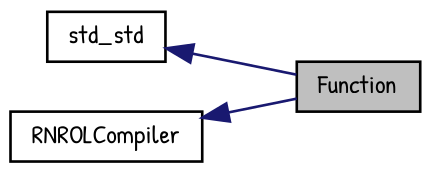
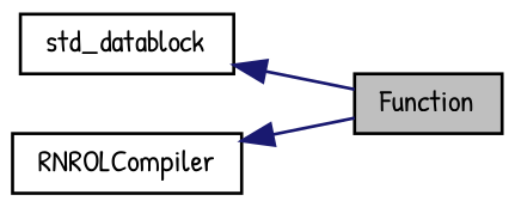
  digraph {
    fontname="Patrick Hand"
    rankdir=LR
    node [color=black fillcolor=white fontname="Patrick Hand" fontsize=10 shape=record style=filled]
    edge [color=midnightblue dir=back fontname="Patrick Hand" fontsize=10 labelfontname=Helvetica labelfontsize=10 style=solid]
    n1 [fillcolor=grey75 fontcolor=black height=0.2 label=Function width=0.4]
-   n2 [height=0.2 label=std_std width=0.4]
+   n2 [height=0.2 label=std_datablock width=0.4]
    n3 [height=0.2 label=RNROLCompiler width=0.4]
    n2 -> n1
    n3 -> n1
  }
